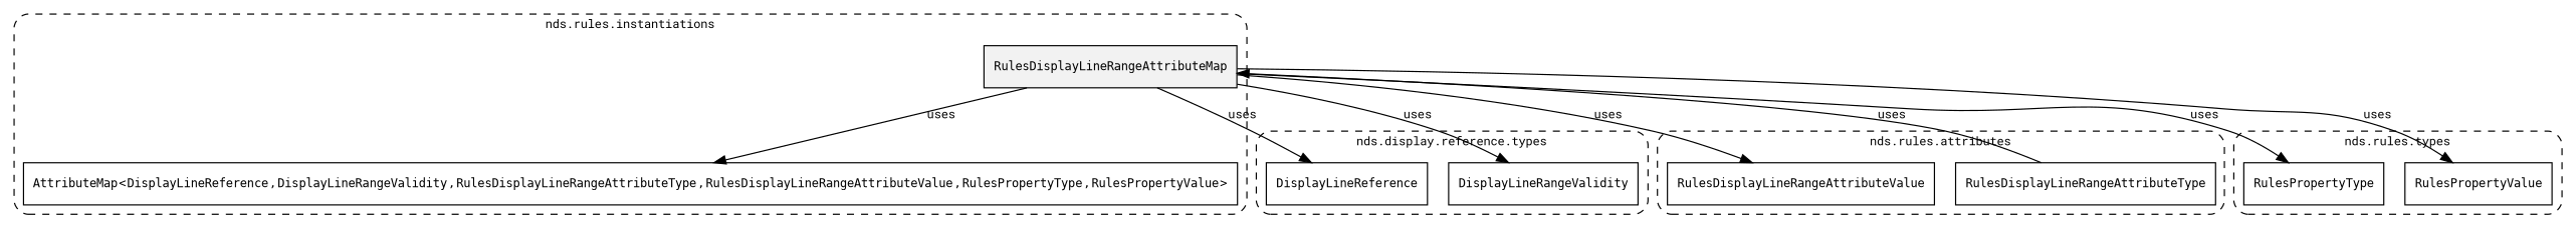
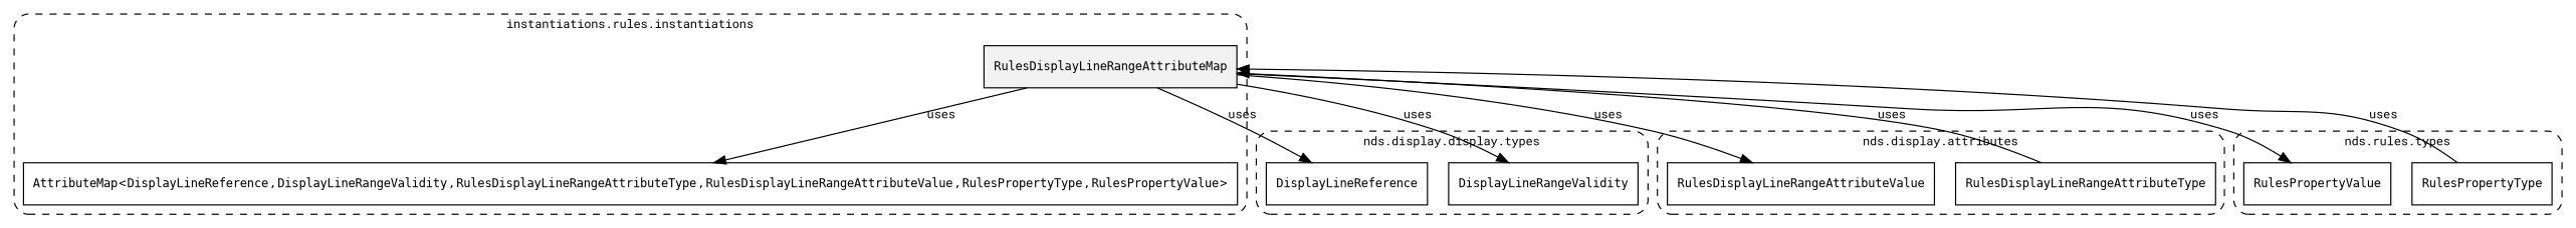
  digraph {
    fontname="Roboto Mono"
    fontsize=10
    rankdir=TB
    node [fontname="Roboto Mono" fontsize=10 shape=box]
    edge [fontname="Roboto Mono" fontsize=10]
    n1 [fillcolor="#0000000D" label=<<font face="monospace"><table align="center" border="0" cellspacing="0" cellpadding="0"><tr><td href="../../../content/packages/nds.rules.instantiations.html#InstantiateType-RulesDisplayLineRangeAttributeMap" title="InstantiateType defined in nds.rules.instantiations">RulesDisplayLineRangeAttributeMap</td></tr></table></font>> style=filled]
    n2 [label=<<font face="monospace"><table align="center" border="0" cellspacing="0" cellpadding="0"><tr><td href="../../../content/packages/nds.core.attributemap.html#Structure-AttributeMap" title="Structure defined in nds.core.attributemap">AttributeMap</td><td>&lt;</td><td><table align="center" border="0" cellspacing="0" cellpadding="0"><tr><td href="../../../content/packages/nds.display.reference.types.html#Structure-DisplayLineReference" title="Structure defined in nds.display.reference.types">DisplayLineReference</td></tr></table></td><td>,</td><td><table align="center" border="0" cellspacing="0" cellpadding="0"><tr><td href="../../../content/packages/nds.display.reference.types.html#Structure-DisplayLineRangeValidity" title="Structure defined in nds.display.reference.types">DisplayLineRangeValidity</td></tr></table></td><td>,</td><td><table align="center" border="0" cellspacing="0" cellpadding="0"><tr><td href="../../../content/packages/nds.rules.attributes.html#Enum-RulesDisplayLineRangeAttributeType" title="Enum defined in nds.rules.attributes">RulesDisplayLineRangeAttributeType</td></tr></table></td><td>,</td><td><table align="center" border="0" cellspacing="0" cellpadding="0"><tr><td href="../../../content/packages/nds.rules.attributes.html#Choice-RulesDisplayLineRangeAttributeValue" title="Choice defined in nds.rules.attributes">RulesDisplayLineRangeAttributeValue</td></tr></table></td><td>,</td><td><table align="center" border="0" cellspacing="0" cellpadding="0"><tr><td href="../../../content/packages/nds.rules.properties.html#Structure-RulesPropertyType" title="Structure defined in nds.rules.properties">RulesPropertyType</td></tr></table></td><td>,</td><td><table align="center" border="0" cellspacing="0" cellpadding="0"><tr><td href="../../../content/packages/nds.rules.properties.html#Structure-RulesPropertyValue" title="Structure defined in nds.rules.properties">RulesPropertyValue</td></tr></table></td><td>&gt;</td></tr></table></font>>]
    n3 [label=<<font face="monospace"><table align="center" border="0" cellspacing="0" cellpadding="0"><tr><td href="../../../content/packages/nds.display.reference.types.html#Structure-DisplayLineReference" title="Structure defined in nds.display.reference.types">DisplayLineReference</td></tr></table></font>>]
    n4 [label=<<font face="monospace"><table align="center" border="0" cellspacing="0" cellpadding="0"><tr><td href="../../../content/packages/nds.display.reference.types.html#Structure-DisplayLineRangeValidity" title="Structure defined in nds.display.reference.types">DisplayLineRangeValidity</td></tr></table></font>>]
    n5 [label=<<font face="monospace"><table align="center" border="0" cellspacing="0" cellpadding="0"><tr><td href="../../../content/packages/nds.rules.attributes.html#Enum-RulesDisplayLineRangeAttributeType" title="Enum defined in nds.rules.attributes">RulesDisplayLineRangeAttributeType</td></tr></table></font>>]
    n6 [label=<<font face="monospace"><table align="center" border="0" cellspacing="0" cellpadding="0"><tr><td href="../../../content/packages/nds.rules.attributes.html#Choice-RulesDisplayLineRangeAttributeValue" title="Choice defined in nds.rules.attributes">RulesDisplayLineRangeAttributeValue</td></tr></table></font>>]
    n7 [label=<<font face="monospace"><table align="center" border="0" cellspacing="0" cellpadding="0"><tr><td href="../../../content/packages/nds.rules.properties.html#Structure-RulesPropertyType" title="Structure defined in nds.rules.properties">RulesPropertyType</td></tr></table></font>>]
    n8 [label=<<font face="monospace"><table align="center" border="0" cellspacing="0" cellpadding="0"><tr><td href="../../../content/packages/nds.rules.properties.html#Structure-RulesPropertyValue" title="Structure defined in nds.rules.properties">RulesPropertyValue</td></tr></table></font>>]
    subgraph cluster_1 {
-     label="nds.rules.instantiations"
+     label="instantiations.rules.instantiations"
      style="dashed, rounded"
      n1
      n2
    }
    subgraph cluster_2 {
-     label="nds.display.reference.types"
+     label="nds.display.display.types"
      style="dashed, rounded"
      n3
      n4
    }
    subgraph cluster_3 {
-     label="nds.rules.attributes"
+     label="nds.display.attributes"
      style="dashed, rounded"
      n5
      n6
    }
    subgraph cluster_4 {
      label="nds.rules.types"
      style="dashed, rounded"
      n7
      n8
    }
    n1 -> n2 [label=uses]
    n1 -> n3 [label=uses]
    n1 -> n4 [label=uses]
    n1 -> n6 [label=uses]
-   n1 -> n7 [label=uses]
+   n7 -> n1 [label=uses]
    n1 -> n8 [label=uses]
    n5 -> n1 [label=uses]
  }
